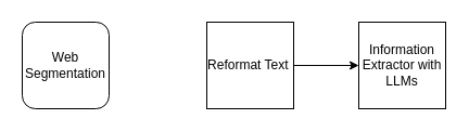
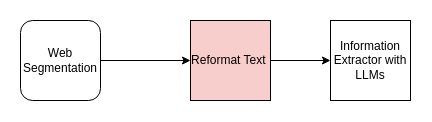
  <mxCell id="0" />
  <mxCell id="1" parent="0" />
+ <mxCell id="2" style="edgeStyle=orthogonalEdgeStyle;rounded=0;orthogonalLoop=1;jettySize=auto;html=1;exitX=1;exitY=0.5;exitDx=0;exitDy=0;entryX=0;entryY=0.5;entryDx=0;entryDy=0;" edge="1" parent="1" source="3" target="4"><mxGeometry relative="1" as="geometry" /></mxCell>
  <mxCell id="3" value="Web Segmentation" style="whiteSpace=wrap;html=1;aspect=fixed;rounded=1;" vertex="1" parent="1"><mxGeometry x="20" y="20" width="80" height="80" as="geometry" /></mxCell>
- <mxCell id="4" value="Reformat Text&amp;nbsp;" style="whiteSpace=wrap;html=1;aspect=fixed;" vertex="1" parent="1"><mxGeometry x="190" y="20" width="80" height="80" as="geometry" /></mxCell>
+ <mxCell id="4" value="Reformat Text&amp;nbsp;" style="whiteSpace=wrap;html=1;aspect=fixed;fillColor=#f8cecc;" vertex="1" parent="1"><mxGeometry x="190" y="20" width="80" height="80" as="geometry" /></mxCell>
  <mxCell id="5" value="Information Extractor with LLMs" style="whiteSpace=wrap;html=1;aspect=fixed;" vertex="1" parent="1"><mxGeometry x="330" y="20" width="80" height="80" as="geometry" /></mxCell>
  <mxCell id="6" style="edgeStyle=orthogonalEdgeStyle;rounded=0;orthogonalLoop=1;jettySize=auto;html=1;entryX=0;entryY=0.5;entryDx=0;entryDy=0;" edge="1" parent="1"><mxGeometry relative="1" as="geometry"><mxPoint x="270" y="60" as="sourcePoint" /><mxPoint x="330" y="60" as="targetPoint" /></mxGeometry></mxCell>
